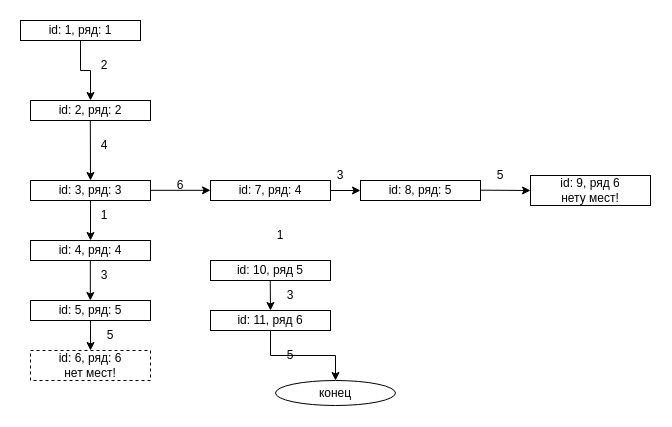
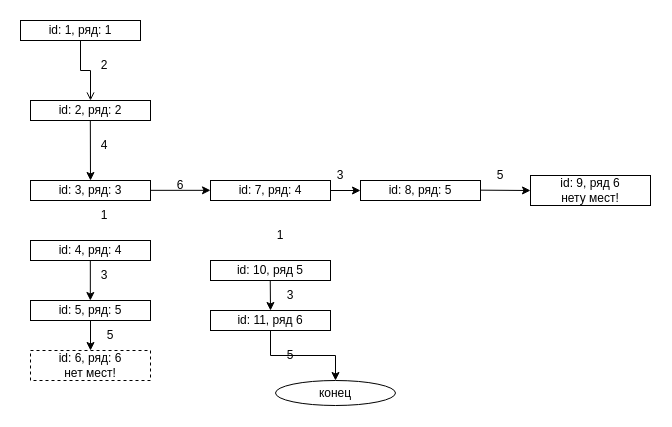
  <mxCell id="0" />
  <mxCell id="1" parent="0" />
- <mxCell id="2" style="edgeStyle=orthogonalEdgeStyle;rounded=0;orthogonalLoop=1;jettySize=auto;html=1;entryX=0.5;entryY=0;entryDx=0;entryDy=0;" parent="1" source="3" target="5" edge="1"><mxGeometry relative="1" as="geometry" /></mxCell>
+ <mxCell id="2" style="edgeStyle=orthogonalEdgeStyle;rounded=0;orthogonalLoop=1;jettySize=auto;html=1;entryX=0.5;entryY=0;entryDx=0;entryDy=0;endArrow=open;" parent="1" source="3" target="5" edge="1"><mxGeometry relative="1" as="geometry" /></mxCell>
  <mxCell id="3" value="id: 1, ряд: 1" style="rounded=0;whiteSpace=wrap;html=1;" parent="1" vertex="1"><mxGeometry x="20" y="20" width="120" height="20" as="geometry" /></mxCell>
  <mxCell id="4" value="2" style="text;html=1;align=center;verticalAlign=middle;whiteSpace=wrap;rounded=0;" parent="1" vertex="1"><mxGeometry x="74" y="50" width="60" height="30" as="geometry" /></mxCell>
  <mxCell id="5" value="id: 2, ряд: 2" style="rounded=0;whiteSpace=wrap;html=1;" parent="1" vertex="1"><mxGeometry x="30" y="100" width="120" height="20" as="geometry" /></mxCell>
  <mxCell id="6" value="" style="endArrow=classic;html=1;rounded=0;" parent="1" edge="1"><mxGeometry width="50" height="50" relative="1" as="geometry"><mxPoint x="89.83" y="120" as="sourcePoint" /><mxPoint x="90" y="180" as="targetPoint" /></mxGeometry></mxCell>
  <mxCell id="7" value="4" style="text;html=1;align=center;verticalAlign=middle;whiteSpace=wrap;rounded=0;" parent="1" vertex="1"><mxGeometry x="74" y="130" width="60" height="30" as="geometry" /></mxCell>
- <mxCell id="8" style="edgeStyle=orthogonalEdgeStyle;rounded=0;orthogonalLoop=1;jettySize=auto;html=1;entryX=0.5;entryY=0;entryDx=0;entryDy=0;" parent="1" source="9" target="10" edge="1"><mxGeometry relative="1" as="geometry" /></mxCell>
  <mxCell id="9" value="id: 3, ряд: 3" style="rounded=0;whiteSpace=wrap;html=1;" parent="1" vertex="1"><mxGeometry x="30" y="180" width="120" height="20" as="geometry" /></mxCell>
  <mxCell id="10" value="id: 4, ряд: 4" style="rounded=0;whiteSpace=wrap;html=1;" parent="1" vertex="1"><mxGeometry x="30" y="240" width="120" height="20" as="geometry" /></mxCell>
  <mxCell id="11" value="1" style="text;html=1;align=center;verticalAlign=middle;whiteSpace=wrap;rounded=0;" parent="1" vertex="1"><mxGeometry x="74" y="200" width="60" height="30" as="geometry" /></mxCell>
  <mxCell id="12" value="" style="endArrow=classic;html=1;rounded=0;" parent="1" edge="1"><mxGeometry width="50" height="50" relative="1" as="geometry"><mxPoint x="89.83" y="260" as="sourcePoint" /><mxPoint x="89.83" y="300" as="targetPoint" /></mxGeometry></mxCell>
  <mxCell id="13" style="edgeStyle=orthogonalEdgeStyle;rounded=0;orthogonalLoop=1;jettySize=auto;html=1;entryX=0.5;entryY=0;entryDx=0;entryDy=0;" parent="1" source="14" target="16" edge="1"><mxGeometry relative="1" as="geometry" /></mxCell>
  <mxCell id="14" value="id: 5, ряд: 5" style="rounded=0;whiteSpace=wrap;html=1;" parent="1" vertex="1"><mxGeometry x="30" y="300" width="120" height="20" as="geometry" /></mxCell>
  <mxCell id="15" value="3" style="text;html=1;align=center;verticalAlign=middle;whiteSpace=wrap;rounded=0;" parent="1" vertex="1"><mxGeometry x="74" y="260" width="60" height="30" as="geometry" /></mxCell>
  <mxCell id="16" value="id: 6, ряд: 6&lt;br&gt;нет мест!" style="rounded=0;whiteSpace=wrap;html=1;dashed=1;" parent="1" vertex="1"><mxGeometry x="30" y="350" width="120" height="30" as="geometry" /></mxCell>
  <mxCell id="17" value="" style="endArrow=classic;html=1;rounded=0;" parent="1" edge="1"><mxGeometry width="50" height="50" relative="1" as="geometry"><mxPoint x="150" y="189.83" as="sourcePoint" /><mxPoint x="210" y="189.83" as="targetPoint" /></mxGeometry></mxCell>
  <mxCell id="18" value="6" style="text;html=1;align=center;verticalAlign=middle;whiteSpace=wrap;rounded=0;" parent="1" vertex="1"><mxGeometry x="150" y="170" width="60" height="30" as="geometry" /></mxCell>
  <mxCell id="19" style="edgeStyle=orthogonalEdgeStyle;rounded=0;orthogonalLoop=1;jettySize=auto;html=1;entryX=0;entryY=0.5;entryDx=0;entryDy=0;" parent="1" source="20" target="21" edge="1"><mxGeometry relative="1" as="geometry" /></mxCell>
  <mxCell id="20" value="id: 7, ряд: 4" style="rounded=0;whiteSpace=wrap;html=1;" parent="1" vertex="1"><mxGeometry x="210" y="180" width="120" height="20" as="geometry" /></mxCell>
  <mxCell id="21" value="id: 8, ряд: 5" style="rounded=0;whiteSpace=wrap;html=1;" parent="1" vertex="1"><mxGeometry x="360" y="180" width="120" height="20" as="geometry" /></mxCell>
  <mxCell id="22" value="3" style="text;html=1;align=center;verticalAlign=middle;whiteSpace=wrap;rounded=0;" parent="1" vertex="1"><mxGeometry x="310" y="160" width="60" height="30" as="geometry" /></mxCell>
  <mxCell id="23" value="" style="endArrow=classic;html=1;rounded=0;" parent="1" edge="1"><mxGeometry width="50" height="50" relative="1" as="geometry"><mxPoint x="480" y="189.67" as="sourcePoint" /><mxPoint x="530" y="190" as="targetPoint" /></mxGeometry></mxCell>
  <mxCell id="24" value="id: 9, ряд 6&lt;br&gt;нету мест!" style="rounded=0;whiteSpace=wrap;html=1;" parent="1" vertex="1"><mxGeometry x="530" y="175" width="120" height="30" as="geometry" /></mxCell>
  <mxCell id="25" value="5" style="text;html=1;align=center;verticalAlign=middle;whiteSpace=wrap;rounded=0;" parent="1" vertex="1"><mxGeometry x="470" y="160" width="60" height="30" as="geometry" /></mxCell>
  <mxCell id="26" value="1" style="text;html=1;align=center;verticalAlign=middle;whiteSpace=wrap;rounded=0;" parent="1" vertex="1"><mxGeometry x="250" y="220" width="60" height="30" as="geometry" /></mxCell>
  <mxCell id="27" value="id: 10, ряд 5" style="rounded=0;whiteSpace=wrap;html=1;" parent="1" vertex="1"><mxGeometry x="210" y="260" width="120" height="20" as="geometry" /></mxCell>
  <mxCell id="28" style="edgeStyle=orthogonalEdgeStyle;rounded=0;orthogonalLoop=1;jettySize=auto;html=1;entryX=0.5;entryY=0;entryDx=0;entryDy=0;" parent="1" source="29" target="32" edge="1"><mxGeometry relative="1" as="geometry" /></mxCell>
  <mxCell id="29" value="id: 11, ряд 6" style="rounded=0;whiteSpace=wrap;html=1;" parent="1" vertex="1"><mxGeometry x="210" y="310" width="120" height="20" as="geometry" /></mxCell>
  <mxCell id="30" value="" style="endArrow=classic;html=1;rounded=0;" parent="1" edge="1"><mxGeometry width="50" height="50" relative="1" as="geometry"><mxPoint x="269.76" y="280" as="sourcePoint" /><mxPoint x="270" y="310" as="targetPoint" /></mxGeometry></mxCell>
  <mxCell id="31" value="3" style="text;html=1;align=center;verticalAlign=middle;whiteSpace=wrap;rounded=0;" parent="1" vertex="1"><mxGeometry x="260" y="280" width="60" height="30" as="geometry" /></mxCell>
  <mxCell id="32" value="конец" style="ellipse;whiteSpace=wrap;html=1;" parent="1" vertex="1"><mxGeometry x="275" y="380" width="120" height="25" as="geometry" /></mxCell>
  <mxCell id="33" value="5" style="text;html=1;align=center;verticalAlign=middle;whiteSpace=wrap;rounded=0;" parent="1" vertex="1"><mxGeometry x="260" y="340" width="60" height="30" as="geometry" /></mxCell>
  <mxCell id="34" value="5" style="text;html=1;align=center;verticalAlign=middle;whiteSpace=wrap;rounded=0;" parent="1" vertex="1"><mxGeometry x="80" y="320" width="60" height="30" as="geometry" /></mxCell>
